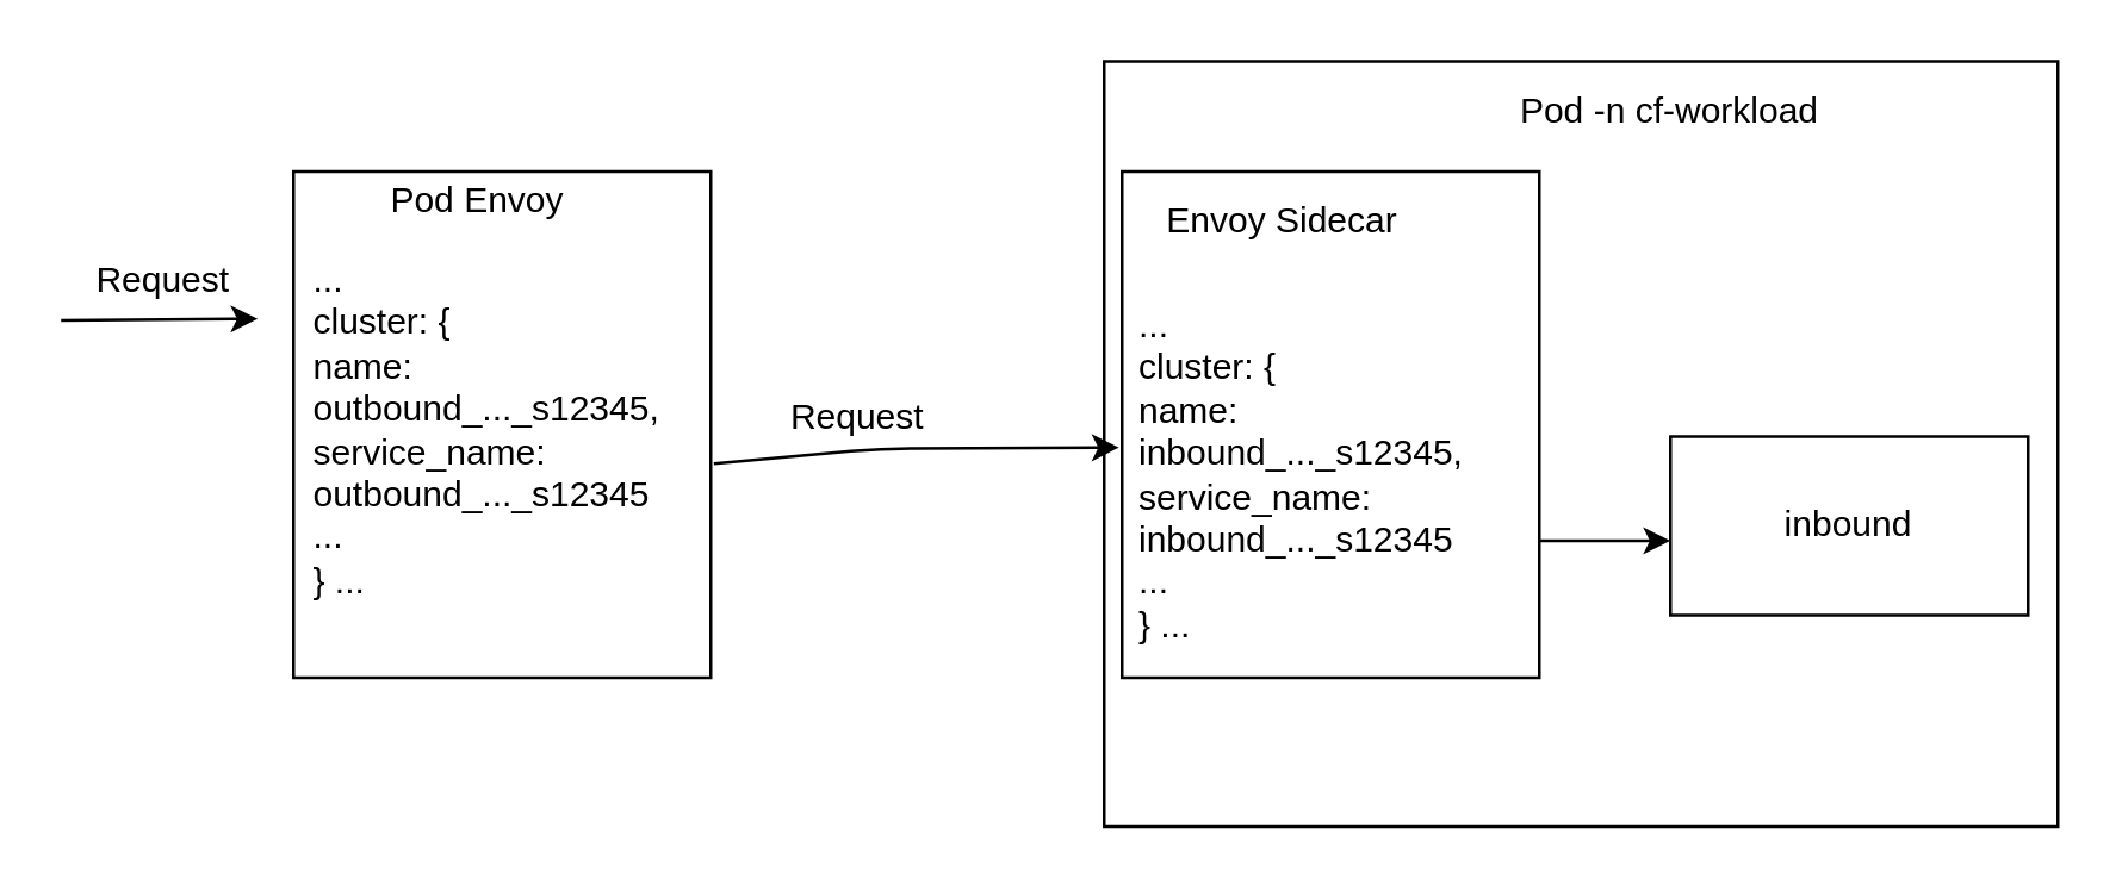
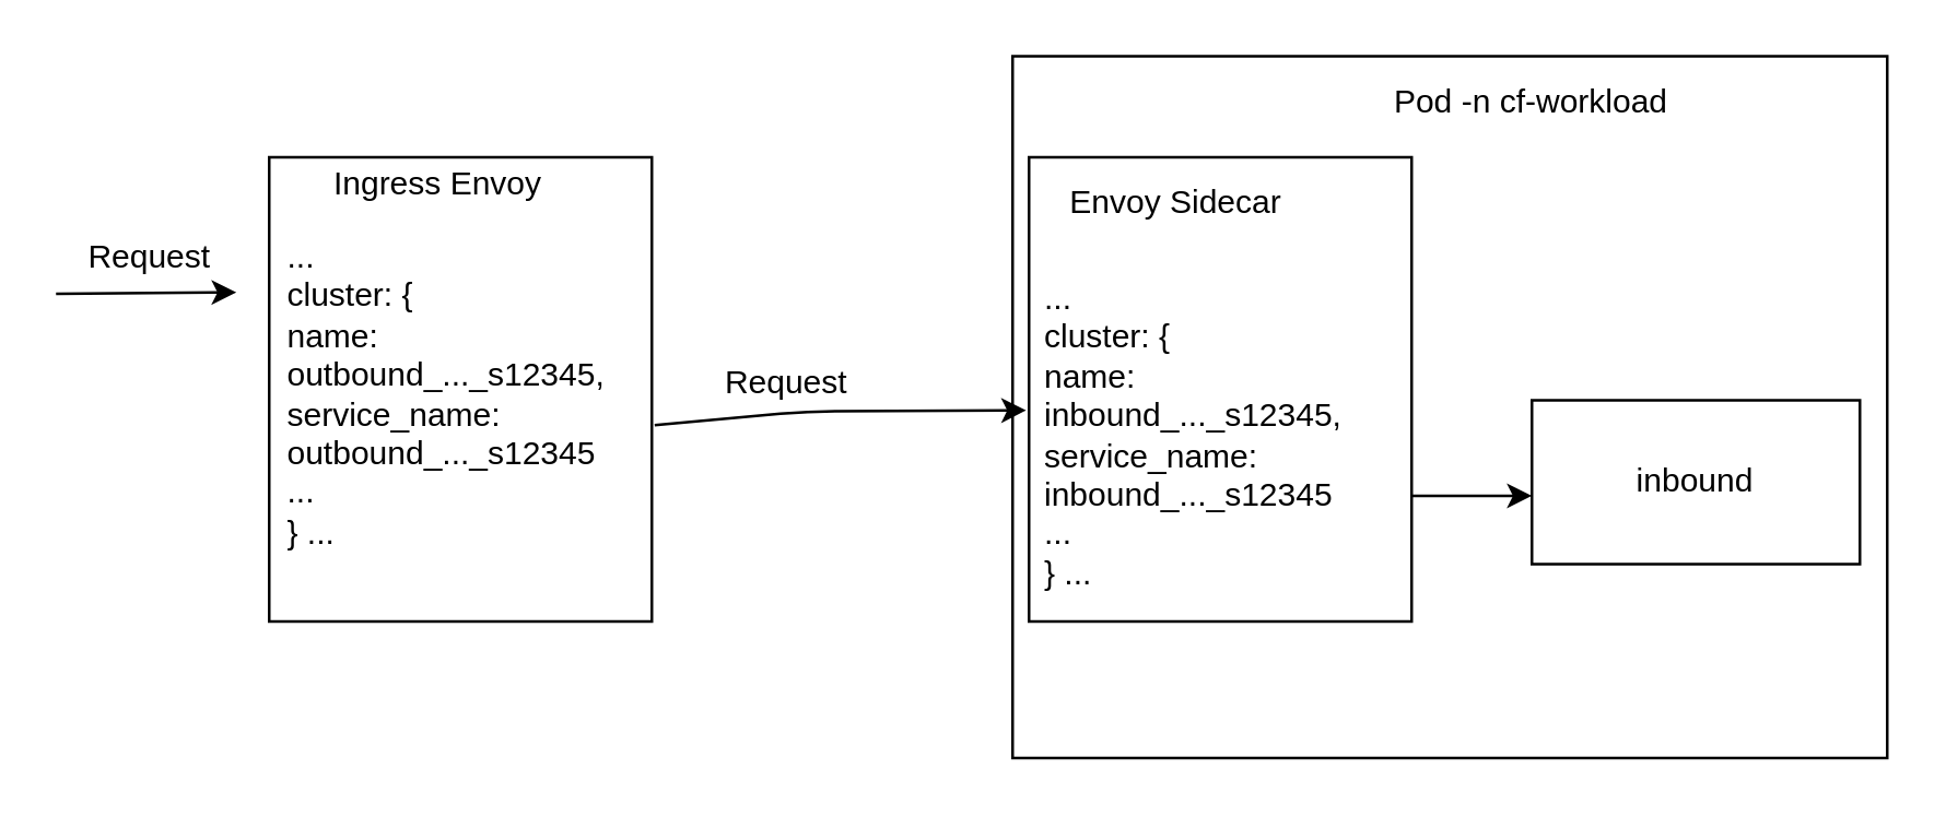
  <mxCell id="0" />
  <mxCell id="1" parent="0" />
  <mxCell id="2" value="" style="rounded=0;whiteSpace=wrap;html=1;" vertex="1" parent="1"><mxGeometry x="370" y="20" width="320" height="257" as="geometry" /></mxCell>
  <mxCell id="3" value="" style="rounded=0;whiteSpace=wrap;html=1;" vertex="1" parent="1"><mxGeometry x="98" y="57" width="140" height="170" as="geometry" /></mxCell>
  <mxCell id="4" value="" style="endArrow=classic;html=1;" edge="1" parent="1"><mxGeometry width="50" height="50" relative="1" as="geometry"><mxPoint x="20" y="107" as="sourcePoint" /><mxPoint x="86" y="106.5" as="targetPoint" /><Array as="points"><mxPoint x="76" y="106.5" /></Array></mxGeometry></mxCell>
  <mxCell id="5" value="Request" style="text;html=1;align=center;verticalAlign=middle;resizable=0;points=[];autosize=1;" vertex="1" parent="1"><mxGeometry x="24" y="84" width="60" height="20" as="geometry" /></mxCell>
  <mxCell id="6" value="" style="endArrow=classic;html=1;entryX=0.008;entryY=0.41;entryDx=0;entryDy=0;entryPerimeter=0;exitX=0.965;exitY=0.602;exitDx=0;exitDy=0;exitPerimeter=0;" edge="1" parent="1"><mxGeometry width="50" height="50" relative="1" as="geometry"><mxPoint x="239.03" y="155.066" as="sourcePoint" /><mxPoint x="374.96" y="149.7" as="targetPoint" /><Array as="points"><mxPoint x="295" y="150" /></Array></mxGeometry></mxCell>
  <mxCell id="7" value="Request" style="text;html=1;align=center;verticalAlign=middle;resizable=0;points=[];autosize=1;" vertex="1" parent="1"><mxGeometry x="257" y="130" width="60" height="20" as="geometry" /></mxCell>
  <mxCell id="8" value="Pod -n cf-workload" style="text;html=1;strokeColor=none;fillColor=none;align=center;verticalAlign=middle;whiteSpace=wrap;rounded=0;" vertex="1" parent="1"><mxGeometry x="490" y="27" width="140" height="20" as="geometry" /></mxCell>
  <mxCell id="9" value="inbound" style="rounded=0;whiteSpace=wrap;html=1;" vertex="1" parent="1"><mxGeometry x="560" y="146" width="120" height="60" as="geometry" /></mxCell>
  <mxCell id="10" value="" style="endArrow=classic;html=1;exitX=1;exitY=1;exitDx=0;exitDy=0;" edge="1" parent="1"><mxGeometry width="50" height="50" relative="1" as="geometry"><mxPoint x="495" y="181" as="sourcePoint" /><mxPoint x="560" y="181" as="targetPoint" /></mxGeometry></mxCell>
  <mxCell id="11" value="...&amp;nbsp;&lt;br&gt;&lt;div&gt;&lt;span&gt;cluster: {&lt;/span&gt;&lt;/div&gt;&lt;div&gt;&lt;span&gt;name:&amp;nbsp;&lt;/span&gt;&lt;/div&gt;outbound_..._s12345,&lt;br&gt;service_name: outbound_..._s12345&lt;br&gt;...&lt;br&gt;} ..." style="text;html=1;strokeColor=none;fillColor=none;align=left;verticalAlign=middle;whiteSpace=wrap;rounded=0;" vertex="1" parent="1"><mxGeometry x="103" y="77" width="142" height="133" as="geometry" /></mxCell>
  <mxCell id="12" value="" style="rounded=0;whiteSpace=wrap;html=1;" vertex="1" parent="1"><mxGeometry x="376" y="57" width="140" height="170" as="geometry" /></mxCell>
- <mxCell id="13" value="Pod Envoy" style="text;html=1;strokeColor=none;fillColor=none;align=center;verticalAlign=middle;whiteSpace=wrap;rounded=0;" vertex="1" parent="1"><mxGeometry x="120" y="57" width="80" height="20" as="geometry" /></mxCell>
+ <mxCell id="13" value="Ingress Envoy" style="text;html=1;strokeColor=none;fillColor=none;align=center;verticalAlign=middle;whiteSpace=wrap;rounded=0;" vertex="1" parent="1"><mxGeometry x="120" y="57" width="80" height="20" as="geometry" /></mxCell>
  <mxCell id="14" value="...&amp;nbsp;&lt;br&gt;&lt;div&gt;&lt;span&gt;cluster: {&lt;/span&gt;&lt;/div&gt;&lt;div&gt;&lt;span&gt;name:&amp;nbsp;&lt;/span&gt;&lt;/div&gt;inbound_..._s12345,&lt;br&gt;service_name: inbound_..._s12345&lt;br&gt;...&lt;br&gt;} ..." style="text;html=1;strokeColor=none;fillColor=none;align=left;verticalAlign=middle;whiteSpace=wrap;rounded=0;" vertex="1" parent="1"><mxGeometry x="380" y="92" width="142" height="133" as="geometry" /></mxCell>
  <mxCell id="15" value="Envoy Sidecar" style="text;html=1;strokeColor=none;fillColor=none;align=center;verticalAlign=middle;whiteSpace=wrap;rounded=0;" vertex="1" parent="1"><mxGeometry x="380" y="64" width="100" height="20" as="geometry" /></mxCell>
